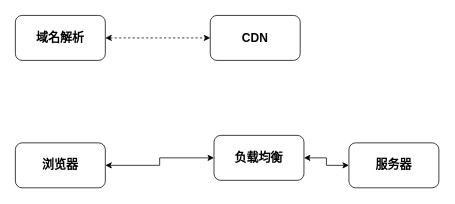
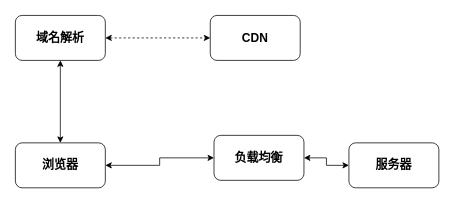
  <mxCell id="0" />
  <mxCell id="1" parent="0" />
+ <mxCell id="2" style="edgeStyle=orthogonalEdgeStyle;rounded=0;orthogonalLoop=1;jettySize=auto;html=1;exitX=0.5;exitY=0;exitDx=0;exitDy=0;entryX=0.5;entryY=1;entryDx=0;entryDy=0;fontSize=16;startArrow=classic;startFill=1;" parent="1" source="4" target="6" edge="1"><mxGeometry relative="1" as="geometry" /></mxCell>
  <mxCell id="3" style="edgeStyle=orthogonalEdgeStyle;rounded=0;orthogonalLoop=1;jettySize=auto;html=1;exitX=1;exitY=0.5;exitDx=0;exitDy=0;startArrow=classic;startFill=1;fontSize=16;" parent="1" source="4" target="10" edge="1"><mxGeometry relative="1" as="geometry" /></mxCell>
  <mxCell id="4" value="浏览器" style="rounded=1;whiteSpace=wrap;html=1;fontSize=16;fontStyle=1" parent="1" vertex="1"><mxGeometry x="20" y="190" width="120" height="60" as="geometry" /></mxCell>
  <mxCell id="5" style="edgeStyle=orthogonalEdgeStyle;rounded=0;orthogonalLoop=1;jettySize=auto;html=1;exitX=1;exitY=0.5;exitDx=0;exitDy=0;fontSize=16;dashed=1;startArrow=classic;startFill=1;" parent="1" source="6" target="7" edge="1"><mxGeometry relative="1" as="geometry" /></mxCell>
  <mxCell id="6" value="域名解析" style="rounded=1;whiteSpace=wrap;html=1;fontSize=16;fontStyle=1" parent="1" vertex="1"><mxGeometry x="20" y="20" width="120" height="60" as="geometry" /></mxCell>
  <mxCell id="7" value="CDN" style="rounded=1;whiteSpace=wrap;html=1;fontSize=16;fontStyle=1" parent="1" vertex="1"><mxGeometry x="280" y="20" width="120" height="60" as="geometry" /></mxCell>
  <mxCell id="8" value="服务器" style="rounded=1;whiteSpace=wrap;html=1;fontSize=16;fontStyle=1" parent="1" vertex="1"><mxGeometry x="465" y="190" width="120" height="60" as="geometry" /></mxCell>
  <mxCell id="9" style="edgeStyle=orthogonalEdgeStyle;rounded=0;orthogonalLoop=1;jettySize=auto;html=1;exitX=1;exitY=0.5;exitDx=0;exitDy=0;entryX=0;entryY=0.5;entryDx=0;entryDy=0;startArrow=classic;startFill=1;fontSize=16;" parent="1" source="10" target="8" edge="1"><mxGeometry relative="1" as="geometry" /></mxCell>
  <mxCell id="10" value="负载均衡" style="rounded=1;whiteSpace=wrap;html=1;fontSize=16;fontStyle=1" parent="1" vertex="1"><mxGeometry x="285" y="180" width="120" height="60" as="geometry" /></mxCell>
